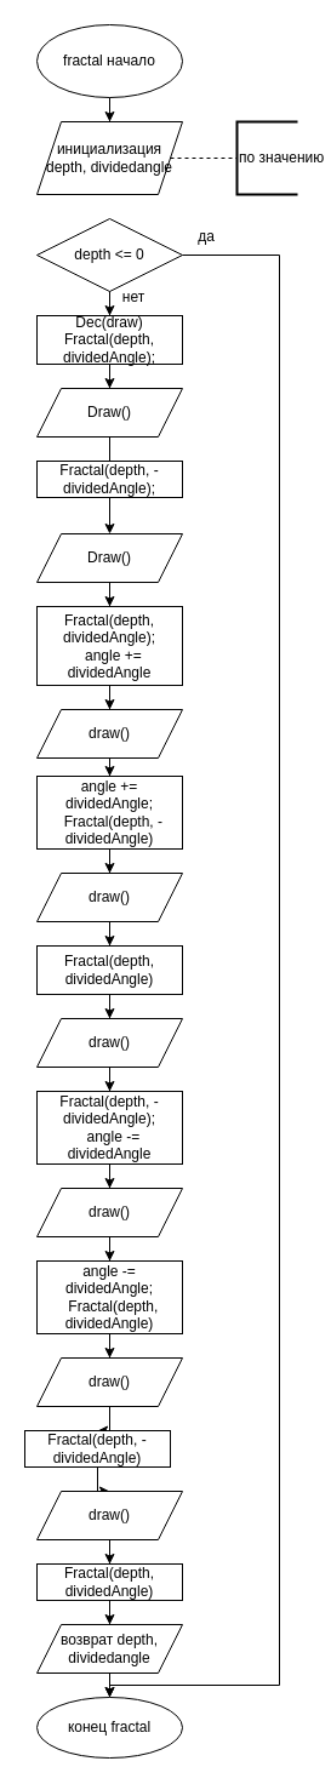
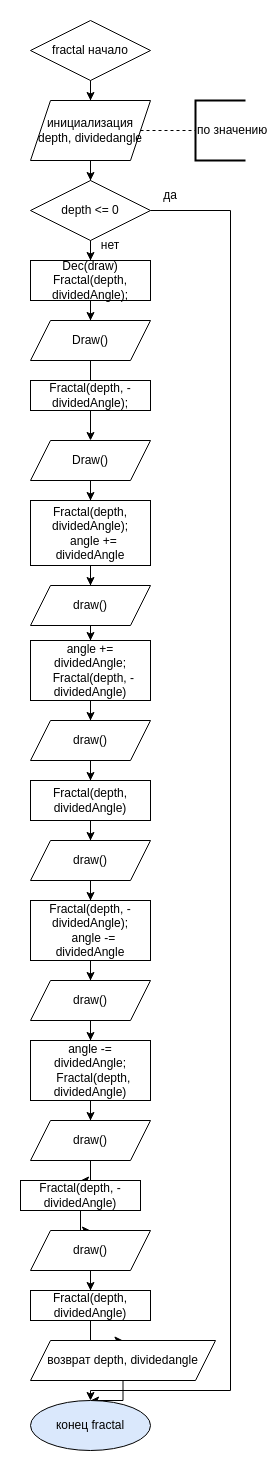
  <mxCell id="0" />
  <mxCell id="1" parent="0" />
  <mxCell id="2" style="edgeStyle=orthogonalEdgeStyle;rounded=0;orthogonalLoop=1;jettySize=auto;html=1;" edge="1" parent="1" source="3" target="5"><mxGeometry relative="1" as="geometry"><mxPoint x="90" y="100" as="targetPoint" /></mxGeometry></mxCell>
- <mxCell id="3" value="fractal начало" style="ellipse;whiteSpace=wrap;html=1;" vertex="1" parent="1"><mxGeometry x="30" width="120" height="60" as="geometry" y="20" /></mxCell>
+ <mxCell id="3" value="fractal начало" style="rhombus;whiteSpace=wrap;html=1;" vertex="1" parent="1"><mxGeometry x="30" width="120" height="60" as="geometry" y="20" /></mxCell>
+ <mxCell id="4" style="edgeStyle=orthogonalEdgeStyle;rounded=0;orthogonalLoop=1;jettySize=auto;html=1;" edge="1" parent="1" source="5" target="10"><mxGeometry relative="1" as="geometry"><mxPoint x="90" y="190" as="targetPoint" /></mxGeometry></mxCell>
  <mxCell id="5" value="инициализация depth, dividedangle" style="shape=parallelogram;perimeter=parallelogramPerimeter;whiteSpace=wrap;html=1;fixedSize=1;" vertex="1" parent="1"><mxGeometry x="30" y="100" width="120" height="60" as="geometry" /></mxCell>
  <mxCell id="6" value="" style="endArrow=none;dashed=1;html=1;rounded=0;" edge="1" parent="1" target="7"><mxGeometry width="50" height="50" relative="1" as="geometry"><mxPoint x="140" y="130" as="sourcePoint" /><mxPoint x="220" y="130" as="targetPoint" /></mxGeometry></mxCell>
  <mxCell id="7" value="по значению&amp;nbsp;" style="strokeWidth=2;html=1;shape=mxgraph.flowchart.annotation_1;align=left;pointerEvents=1;" vertex="1" parent="1"><mxGeometry x="195" y="100" width="50" height="60" as="geometry" /></mxCell>
  <mxCell id="8" style="edgeStyle=orthogonalEdgeStyle;rounded=0;orthogonalLoop=1;jettySize=auto;html=1;" edge="1" parent="1" source="10" target="14"><mxGeometry relative="1" as="geometry"><mxPoint x="90" y="270" as="targetPoint" /></mxGeometry></mxCell>
  <mxCell id="9" style="edgeStyle=orthogonalEdgeStyle;rounded=0;orthogonalLoop=1;jettySize=auto;html=1;entryX=0.5;entryY=0;entryDx=0;entryDy=0;" edge="1" parent="1" source="10" target="48"><mxGeometry relative="1" as="geometry"><mxPoint x="200" y="210" as="targetPoint" /><Array as="points"><mxPoint x="230" y="210" /><mxPoint x="230" y="1390" /><mxPoint x="90" y="1390" /></Array></mxGeometry></mxCell>
  <mxCell id="10" value="depth &amp;lt;= 0" style="rhombus;whiteSpace=wrap;html=1;" vertex="1" parent="1"><mxGeometry x="30" y="180" width="120" height="60" as="geometry" /></mxCell>
  <mxCell id="11" value="нет" style="text;html=1;align=center;verticalAlign=middle;whiteSpace=wrap;rounded=0;" vertex="1" parent="1"><mxGeometry x="80" y="230" width="60" height="30" as="geometry" /></mxCell>
  <mxCell id="12" value="да" style="text;html=1;align=center;verticalAlign=middle;whiteSpace=wrap;rounded=0;" vertex="1" parent="1"><mxGeometry x="140" y="180" width="60" height="30" as="geometry" /></mxCell>
  <mxCell id="13" style="edgeStyle=orthogonalEdgeStyle;rounded=0;orthogonalLoop=1;jettySize=auto;html=1;" edge="1" parent="1" source="14" target="16"><mxGeometry relative="1" as="geometry"><mxPoint x="90" y="330" as="targetPoint" /></mxGeometry></mxCell>
  <mxCell id="14" value="Dec(draw)&lt;div&gt;Fractal(depth, dividedAngle);&lt;/div&gt;" style="rounded=0;whiteSpace=wrap;html=1;" vertex="1" parent="1"><mxGeometry x="30" y="260" width="120" height="40" as="geometry" /></mxCell>
  <mxCell id="15" style="edgeStyle=orthogonalEdgeStyle;rounded=0;orthogonalLoop=1;jettySize=auto;html=1;" edge="1" parent="1" source="16" target="18"><mxGeometry relative="1" as="geometry"><mxPoint x="90" y="420" as="targetPoint" /></mxGeometry></mxCell>
  <mxCell id="16" value="&lt;div&gt;&lt;span style=&quot;background-color: transparent; color: light-dark(rgb(0, 0, 0), rgb(255, 255, 255));&quot;&gt;Draw()&lt;/span&gt;&lt;/div&gt;" style="shape=parallelogram;perimeter=parallelogramPerimeter;whiteSpace=wrap;html=1;fixedSize=1;" vertex="1" parent="1"><mxGeometry x="30" y="320" width="120" height="40" as="geometry" /></mxCell>
  <mxCell id="17" style="edgeStyle=orthogonalEdgeStyle;rounded=0;orthogonalLoop=1;jettySize=auto;html=1;" edge="1" parent="1" source="18" target="20"><mxGeometry relative="1" as="geometry"><mxPoint x="90" y="500" as="targetPoint" /></mxGeometry></mxCell>
  <mxCell id="18" value="&lt;div&gt;&lt;span style=&quot;background-color: transparent; color: light-dark(rgb(0, 0, 0), rgb(255, 255, 255));&quot;&gt;Draw()&lt;/span&gt;&lt;/div&gt;" style="shape=parallelogram;perimeter=parallelogramPerimeter;whiteSpace=wrap;html=1;fixedSize=1;" vertex="1" parent="1"><mxGeometry x="30" y="440" width="120" height="40" as="geometry" /></mxCell>
  <mxCell id="19" style="edgeStyle=orthogonalEdgeStyle;rounded=0;orthogonalLoop=1;jettySize=auto;html=1;" edge="1" parent="1" source="20" target="22"><mxGeometry relative="1" as="geometry"><mxPoint x="90" y="580" as="targetPoint" /></mxGeometry></mxCell>
  <mxCell id="20" value="&lt;div&gt;Fractal(depth, dividedAngle);&lt;/div&gt;&lt;div&gt;&amp;nbsp; angle += dividedAngle&lt;/div&gt;" style="rounded=0;whiteSpace=wrap;html=1;" vertex="1" parent="1"><mxGeometry x="30" y="500" width="120" height="65" as="geometry" /></mxCell>
  <mxCell id="21" style="edgeStyle=orthogonalEdgeStyle;rounded=0;orthogonalLoop=1;jettySize=auto;html=1;" edge="1" parent="1" source="22" target="25"><mxGeometry relative="1" as="geometry"><mxPoint x="90" y="650" as="targetPoint" /></mxGeometry></mxCell>
  <mxCell id="22" value="draw()" style="shape=parallelogram;perimeter=parallelogramPerimeter;whiteSpace=wrap;html=1;fixedSize=1;" vertex="1" parent="1"><mxGeometry x="30" y="585" width="120" height="40" as="geometry" /></mxCell>
  <mxCell id="23" value="Fractal(depth, -dividedAngle);" style="rounded=0;whiteSpace=wrap;html=1;" vertex="1" parent="1"><mxGeometry x="30" y="380" width="120" height="30" as="geometry" /></mxCell>
  <mxCell id="24" style="edgeStyle=orthogonalEdgeStyle;rounded=0;orthogonalLoop=1;jettySize=auto;html=1;" edge="1" parent="1" source="25" target="27"><mxGeometry relative="1" as="geometry"><mxPoint x="90" y="730" as="targetPoint" /></mxGeometry></mxCell>
  <mxCell id="25" value="&lt;div&gt;angle += dividedAngle;&lt;/div&gt;&lt;div&gt;&amp;nbsp; Fractal(depth, -dividedAngle)&lt;/div&gt;" style="rounded=0;whiteSpace=wrap;html=1;" vertex="1" parent="1"><mxGeometry x="30" y="640" width="120" height="60" as="geometry" /></mxCell>
  <mxCell id="26" style="edgeStyle=orthogonalEdgeStyle;rounded=0;orthogonalLoop=1;jettySize=auto;html=1;" edge="1" parent="1" source="27" target="29"><mxGeometry relative="1" as="geometry"><mxPoint x="90" y="780" as="targetPoint" /></mxGeometry></mxCell>
  <mxCell id="27" value="draw()" style="shape=parallelogram;perimeter=parallelogramPerimeter;whiteSpace=wrap;html=1;fixedSize=1;" vertex="1" parent="1"><mxGeometry x="30" y="720" width="120" height="40" as="geometry" /></mxCell>
  <mxCell id="28" style="edgeStyle=orthogonalEdgeStyle;rounded=0;orthogonalLoop=1;jettySize=auto;html=1;" edge="1" parent="1" source="29" target="31"><mxGeometry relative="1" as="geometry"><mxPoint x="90" y="840" as="targetPoint" /></mxGeometry></mxCell>
  <mxCell id="29" value="Fractal(depth, dividedAngle)" style="rounded=0;whiteSpace=wrap;html=1;" vertex="1" parent="1"><mxGeometry x="30" y="780" width="120" height="40" as="geometry" /></mxCell>
  <mxCell id="30" style="edgeStyle=orthogonalEdgeStyle;rounded=0;orthogonalLoop=1;jettySize=auto;html=1;" edge="1" parent="1" source="31" target="33"><mxGeometry relative="1" as="geometry"><mxPoint x="90" y="900" as="targetPoint" /></mxGeometry></mxCell>
  <mxCell id="31" value="draw()" style="shape=parallelogram;perimeter=parallelogramPerimeter;whiteSpace=wrap;html=1;fixedSize=1;" vertex="1" parent="1"><mxGeometry x="30" y="840" width="120" height="40" as="geometry" /></mxCell>
  <mxCell id="32" style="edgeStyle=orthogonalEdgeStyle;rounded=0;orthogonalLoop=1;jettySize=auto;html=1;" edge="1" parent="1" source="33" target="35"><mxGeometry relative="1" as="geometry"><mxPoint x="90" y="980" as="targetPoint" /></mxGeometry></mxCell>
  <mxCell id="33" value="&lt;div&gt;Fractal(depth, -dividedAngle);&lt;/div&gt;&lt;div&gt;&amp;nbsp; angle -= dividedAngle&lt;/div&gt;" style="rounded=0;whiteSpace=wrap;html=1;" vertex="1" parent="1"><mxGeometry x="30" y="900" width="120" height="60" as="geometry" /></mxCell>
  <mxCell id="34" style="edgeStyle=orthogonalEdgeStyle;rounded=0;orthogonalLoop=1;jettySize=auto;html=1;" edge="1" parent="1" source="35" target="37"><mxGeometry relative="1" as="geometry"><mxPoint x="90" y="1040" as="targetPoint" /></mxGeometry></mxCell>
  <mxCell id="35" value="draw()" style="shape=parallelogram;perimeter=parallelogramPerimeter;whiteSpace=wrap;html=1;fixedSize=1;" vertex="1" parent="1"><mxGeometry x="30" y="980" width="120" height="40" as="geometry" /></mxCell>
  <mxCell id="36" style="edgeStyle=orthogonalEdgeStyle;rounded=0;orthogonalLoop=1;jettySize=auto;html=1;" edge="1" parent="1" source="37" target="39"><mxGeometry relative="1" as="geometry"><mxPoint x="90" y="1130" as="targetPoint" /></mxGeometry></mxCell>
  <mxCell id="37" value="&lt;div&gt;angle -= dividedAngle;&lt;/div&gt;&lt;div&gt;&amp;nbsp; Fractal(depth, dividedAngle)&lt;/div&gt;" style="rounded=0;whiteSpace=wrap;html=1;" vertex="1" parent="1"><mxGeometry x="30" y="1040" width="120" height="60" as="geometry" /></mxCell>
  <mxCell id="38" style="edgeStyle=orthogonalEdgeStyle;rounded=0;orthogonalLoop=1;jettySize=auto;html=1;" edge="1" parent="1" source="39" target="41"><mxGeometry relative="1" as="geometry"><mxPoint x="90" y="1180" as="targetPoint" /></mxGeometry></mxCell>
  <mxCell id="39" value="draw()" style="shape=parallelogram;perimeter=parallelogramPerimeter;whiteSpace=wrap;html=1;fixedSize=1;" vertex="1" parent="1"><mxGeometry x="30" y="1120" width="120" height="40" as="geometry" /></mxCell>
  <mxCell id="40" style="edgeStyle=orthogonalEdgeStyle;rounded=0;orthogonalLoop=1;jettySize=auto;html=1;" edge="1" parent="1" source="41" target="43"><mxGeometry relative="1" as="geometry"><mxPoint x="90" y="1230" as="targetPoint" /></mxGeometry></mxCell>
  <mxCell id="41" value="Fractal(depth, -dividedAngle)" style="rounded=0;whiteSpace=wrap;html=1;" vertex="1" parent="1"><mxGeometry x="20" y="1180" width="120" height="30" as="geometry" /></mxCell>
  <mxCell id="42" style="edgeStyle=orthogonalEdgeStyle;rounded=0;orthogonalLoop=1;jettySize=auto;html=1;" edge="1" parent="1" source="43" target="45"><mxGeometry relative="1" as="geometry"><mxPoint x="90" y="1290" as="targetPoint" /></mxGeometry></mxCell>
  <mxCell id="43" value="draw()" style="shape=parallelogram;perimeter=parallelogramPerimeter;whiteSpace=wrap;html=1;fixedSize=1;" vertex="1" parent="1"><mxGeometry x="30" y="1230" width="120" height="40" as="geometry" /></mxCell>
  <mxCell id="44" style="edgeStyle=orthogonalEdgeStyle;rounded=0;orthogonalLoop=1;jettySize=auto;html=1;" edge="1" parent="1" source="45" target="47"><mxGeometry relative="1" as="geometry"><mxPoint x="90" y="1340" as="targetPoint" /></mxGeometry></mxCell>
  <mxCell id="45" value="Fractal(depth, dividedAngle)" style="rounded=0;whiteSpace=wrap;html=1;" vertex="1" parent="1"><mxGeometry x="30" y="1290" width="120" height="30" as="geometry" /></mxCell>
  <mxCell id="46" style="edgeStyle=orthogonalEdgeStyle;rounded=0;orthogonalLoop=1;jettySize=auto;html=1;" edge="1" parent="1" source="47" target="48"><mxGeometry relative="1" as="geometry"><mxPoint x="90" y="1400" as="targetPoint" /></mxGeometry></mxCell>
- <mxCell id="47" value="возврат depth, dividedangle" style="shape=parallelogram;perimeter=parallelogramPerimeter;whiteSpace=wrap;html=1;fixedSize=1;" vertex="1" parent="1"><mxGeometry x="30" y="1340" width="120" height="40" as="geometry" /></mxCell>
- <mxCell id="48" value="конец fractal" style="ellipse;whiteSpace=wrap;html=1;" vertex="1" parent="1"><mxGeometry x="30" y="1400" width="120" height="50" as="geometry" /></mxCell>
+ <mxCell id="47" value="возврат depth, dividedangle" style="shape=parallelogram;perimeter=parallelogramPerimeter;whiteSpace=wrap;html=1;fixedSize=1;" vertex="1" parent="1"><mxGeometry x="30" y="1340" width="185" height="40" as="geometry" /></mxCell>
+ <mxCell id="48" value="конец fractal" style="ellipse;whiteSpace=wrap;html=1;fillColor=#dae8fc;" vertex="1" parent="1"><mxGeometry x="30" y="1400" width="120" height="50" as="geometry" /></mxCell>
